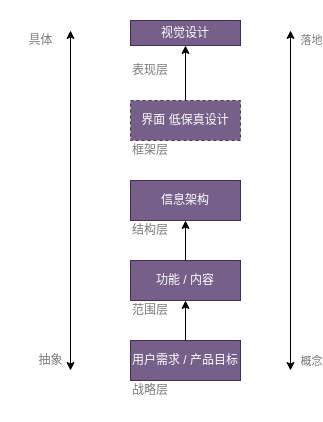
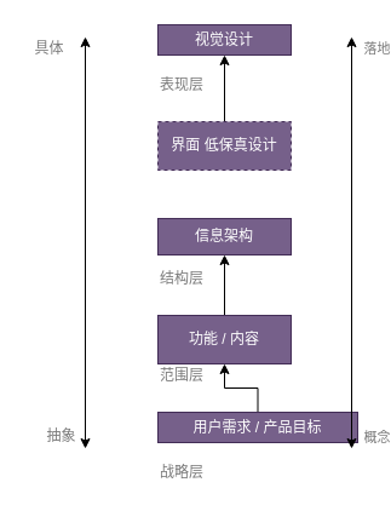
  <mxCell id="0" />
  <mxCell id="1" parent="0" />
  <mxCell id="2" value="视觉设计" style="rounded=0;whiteSpace=wrap;html=1;fillColor=#76608a;strokeColor=#432D57;fontColor=#ffffff;" vertex="1" parent="1"><mxGeometry x="130" y="20" width="110" height="25" as="geometry" /></mxCell>
  <mxCell id="3" style="edgeStyle=orthogonalEdgeStyle;rounded=0;orthogonalLoop=1;jettySize=auto;html=1;exitX=0.5;exitY=0;exitDx=0;exitDy=0;entryX=0.5;entryY=1;entryDx=0;entryDy=0;" edge="1" parent="1" source="4" target="2"><mxGeometry relative="1" as="geometry" /></mxCell>
  <mxCell id="4" value="界面 低保真设计" style="rounded=0;whiteSpace=wrap;html=1;fillColor=#76608a;strokeColor=#432D57;fontColor=#ffffff;dashed=1;" vertex="1" parent="1"><mxGeometry x="130" y="100" width="110" height="40" as="geometry" /></mxCell>
- <mxCell id="5" value="信息架构" style="rounded=0;whiteSpace=wrap;html=1;fillColor=#76608a;strokeColor=#432D57;fontColor=#ffffff;" vertex="1" parent="1"><mxGeometry x="130" y="180" width="110" height="40" as="geometry" /></mxCell>
+ <mxCell id="5" value="信息架构" style="rounded=0;whiteSpace=wrap;html=1;fillColor=#76608a;strokeColor=#432D57;fontColor=#ffffff;" vertex="1" parent="1"><mxGeometry x="130" y="180" width="110" height="30" as="geometry" /></mxCell>
  <mxCell id="6" style="edgeStyle=orthogonalEdgeStyle;rounded=0;orthogonalLoop=1;jettySize=auto;html=1;exitX=0.5;exitY=0;exitDx=0;exitDy=0;" edge="1" parent="1" source="7" target="5"><mxGeometry relative="1" as="geometry" /></mxCell>
  <mxCell id="7" value="功能 / 内容" style="rounded=0;whiteSpace=wrap;html=1;fillColor=#76608a;strokeColor=#432D57;fontColor=#ffffff;" vertex="1" parent="1"><mxGeometry x="130" y="260" width="110" height="40" as="geometry" /></mxCell>
  <mxCell id="8" style="edgeStyle=orthogonalEdgeStyle;rounded=0;orthogonalLoop=1;jettySize=auto;html=1;exitX=0.5;exitY=0;exitDx=0;exitDy=0;entryX=0.5;entryY=1;entryDx=0;entryDy=0;" edge="1" parent="1" source="9" target="7"><mxGeometry relative="1" as="geometry" /></mxCell>
- <mxCell id="9" value="用户需求 / 产品目标" style="rounded=0;whiteSpace=wrap;html=1;fillColor=#76608a;strokeColor=#432D57;fontColor=#ffffff;" vertex="1" parent="1"><mxGeometry x="130" y="340" width="110" height="40" as="geometry" /></mxCell>
+ <mxCell id="9" value="用户需求 / 产品目标" style="rounded=0;whiteSpace=wrap;html=1;fillColor=#76608a;strokeColor=#432D57;fontColor=#ffffff;" vertex="1" parent="1"><mxGeometry x="130" y="340" width="165" height="25" as="geometry" /></mxCell>
  <mxCell id="10" value="" style="endArrow=classic;html=1;startArrow=classic;startFill=1;" edge="1" parent="1"><mxGeometry width="50" height="50" relative="1" as="geometry"><mxPoint x="70" y="370" as="sourcePoint" /><mxPoint x="70" y="30" as="targetPoint" /></mxGeometry></mxCell>
  <mxCell id="11" value="战略层" style="text;html=1;align=left;verticalAlign=middle;resizable=0;points=[];autosize=1;strokeColor=none;fontColor=#7A7A7A;" vertex="1" parent="1"><mxGeometry x="130" y="380" width="50" height="20" as="geometry" /></mxCell>
  <mxCell id="12" value="范围层" style="text;html=1;align=left;verticalAlign=middle;resizable=0;points=[];autosize=1;strokeColor=none;fontColor=#7A7A7A;" vertex="1" parent="1"><mxGeometry x="130" y="300" width="50" height="20" as="geometry" /></mxCell>
  <mxCell id="13" value="结构层" style="text;html=1;align=left;verticalAlign=middle;resizable=0;points=[];autosize=1;strokeColor=none;fontColor=#7A7A7A;" vertex="1" parent="1"><mxGeometry x="130" y="220" width="50" height="20" as="geometry" /></mxCell>
- <mxCell id="14" value="框架层" style="text;html=1;align=left;verticalAlign=middle;resizable=0;points=[];autosize=1;strokeColor=none;fontColor=#7A7A7A;" vertex="1" parent="1"><mxGeometry x="130" y="140" width="50" height="20" as="geometry" /></mxCell>
  <mxCell id="15" value="表现层" style="text;html=1;align=left;verticalAlign=middle;resizable=0;points=[];autosize=1;strokeColor=none;fontColor=#7A7A7A;" vertex="1" parent="1"><mxGeometry x="130" y="60" width="50" height="20" as="geometry" /></mxCell>
  <mxCell id="16" value="具体" style="text;html=1;align=center;verticalAlign=middle;resizable=0;points=[];autosize=1;strokeColor=none;fontColor=#7A7A7A;" vertex="1" parent="1"><mxGeometry x="20" y="30" width="40" height="20" as="geometry" /></mxCell>
  <mxCell id="17" value="抽象" style="text;html=1;align=center;verticalAlign=middle;resizable=0;points=[];autosize=1;strokeColor=none;fontColor=#7A7A7A;" vertex="1" parent="1"><mxGeometry x="30" y="350" width="40" height="20" as="geometry" /></mxCell>
  <mxCell id="18" value="" style="endArrow=classic;html=1;startArrow=classic;startFill=1;align=left;" edge="1" parent="1"><mxGeometry width="50" height="50" relative="1" as="geometry"><mxPoint x="290" y="370" as="sourcePoint" /><mxPoint x="290" y="30" as="targetPoint" /><Array as="points" /></mxGeometry></mxCell>
  <mxCell id="19" value="落地" style="edgeLabel;html=1;align=center;verticalAlign=middle;resizable=0;points=[];fontColor=#7A7A7A;" vertex="1" connectable="0" parent="18"><mxGeometry x="0.933" y="-1" relative="1" as="geometry"><mxPoint x="19" y="-2" as="offset" /></mxGeometry></mxCell>
  <mxCell id="20" value="概念" style="edgeLabel;html=1;align=center;verticalAlign=middle;resizable=0;points=[];fontColor=#7A7A7A;" vertex="1" connectable="0" parent="18"><mxGeometry x="-0.915" relative="1" as="geometry"><mxPoint x="20" y="4" as="offset" /></mxGeometry></mxCell>
